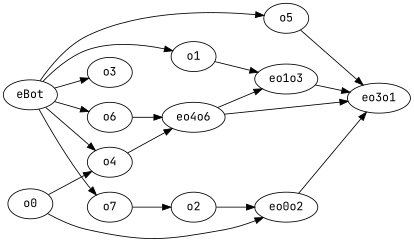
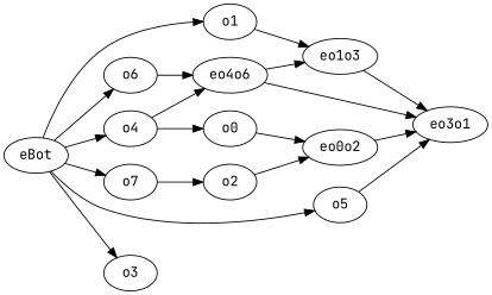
  strict digraph {
    fontname="JetBrains Mono"
    rankdir=LR
    node [fontname="JetBrains Mono"]
    edge [fontname="JetBrains Mono"]
    o6
    eo4o6
    n3 [label=eo3o1]
    eo1o3
    eBot
    o3
    o5
    o1
    o7
    o4
    o2
    o0
    eo0o2
    o6 -> eo4o6
    eo4o6 -> n3
    eo4o6 -> eo1o3
    eo1o3 -> n3
    eBot -> o6
    eBot -> o3
    eBot -> o5
    eBot -> o1
    eBot -> o7
    eBot -> o4
    o5 -> n3
    o1 -> eo1o3
    o7 -> o2
    o4 -> eo4o6
-   o0 -> o4
+   o4 -> o0
    o2 -> eo0o2
    o0 -> eo0o2
    eo0o2 -> n3
  }
